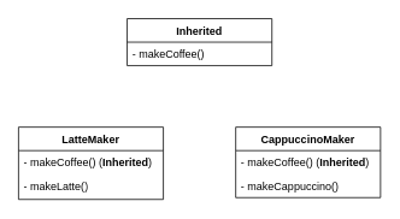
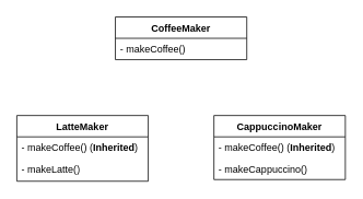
  <mxCell id="0" />
  <mxCell id="1" parent="0" />
- <mxCell id="2" value="Inherited" style="swimlane;fontStyle=1;align=center;verticalAlign=top;childLayout=stackLayout;horizontal=1;startSize=26;horizontalStack=0;resizeParent=1;resizeParentMax=0;resizeLast=0;collapsible=1;marginBottom=0;whiteSpace=wrap;html=1;" vertex="1" parent="1"><mxGeometry x="140" y="20" width="160" height="52" as="geometry" /></mxCell>
+ <mxCell id="2" value="CoffeeMaker" style="swimlane;fontStyle=1;align=center;verticalAlign=top;childLayout=stackLayout;horizontal=1;startSize=26;horizontalStack=0;resizeParent=1;resizeParentMax=0;resizeLast=0;collapsible=1;marginBottom=0;whiteSpace=wrap;html=1;" vertex="1" parent="1"><mxGeometry x="140" y="20" width="160" height="52" as="geometry" /></mxCell>
  <mxCell id="3" value="- makeCoffee()" style="text;strokeColor=none;fillColor=none;align=left;verticalAlign=top;spacingLeft=4;spacingRight=4;overflow=hidden;rotatable=0;points=[[0,0.5],[1,0.5]];portConstraint=eastwest;whiteSpace=wrap;html=1;" vertex="1" parent="2"><mxGeometry y="26" width="160" height="26" as="geometry" /></mxCell>
  <mxCell id="4" value="LatteMaker" style="swimlane;fontStyle=1;align=center;verticalAlign=top;childLayout=stackLayout;horizontal=1;startSize=26;horizontalStack=0;resizeParent=1;resizeParentMax=0;resizeLast=0;collapsible=1;marginBottom=0;whiteSpace=wrap;html=1;" vertex="1" parent="1"><mxGeometry x="20" y="140" width="160" height="80" as="geometry" /></mxCell>
  <mxCell id="5" value="- makeCoffee() (&lt;b&gt;Inherited&lt;/b&gt;)" style="text;strokeColor=none;fillColor=none;align=left;verticalAlign=top;spacingLeft=4;spacingRight=4;overflow=hidden;rotatable=0;points=[[0,0.5],[1,0.5]];portConstraint=eastwest;whiteSpace=wrap;html=1;" vertex="1" parent="4"><mxGeometry y="26" width="160" height="26" as="geometry" /></mxCell>
  <mxCell id="6" value="- makeLatte()" style="text;strokeColor=none;fillColor=none;align=left;verticalAlign=top;spacingLeft=4;spacingRight=4;overflow=hidden;rotatable=0;points=[[0,0.5],[1,0.5]];portConstraint=eastwest;whiteSpace=wrap;html=1;" vertex="1" parent="4"><mxGeometry y="52" width="160" height="28" as="geometry" /></mxCell>
  <mxCell id="7" value="CappuccinoMaker" style="swimlane;fontStyle=1;align=center;verticalAlign=top;childLayout=stackLayout;horizontal=1;startSize=26;horizontalStack=0;resizeParent=1;resizeParentMax=0;resizeLast=0;collapsible=1;marginBottom=0;whiteSpace=wrap;html=1;" vertex="1" parent="1"><mxGeometry x="260" y="140" width="160" height="78" as="geometry" /></mxCell>
  <mxCell id="8" value="- makeCoffee() (&lt;b&gt;Inherited&lt;/b&gt;)" style="text;strokeColor=none;fillColor=none;align=left;verticalAlign=top;spacingLeft=4;spacingRight=4;overflow=hidden;rotatable=0;points=[[0,0.5],[1,0.5]];portConstraint=eastwest;whiteSpace=wrap;html=1;" vertex="1" parent="7"><mxGeometry y="26" width="160" height="26" as="geometry" /></mxCell>
  <mxCell id="9" value="- makeCappuccino()" style="text;strokeColor=none;fillColor=none;align=left;verticalAlign=top;spacingLeft=4;spacingRight=4;overflow=hidden;rotatable=0;points=[[0,0.5],[1,0.5]];portConstraint=eastwest;whiteSpace=wrap;html=1;" vertex="1" parent="7"><mxGeometry y="52" width="160" height="26" as="geometry" /></mxCell>
